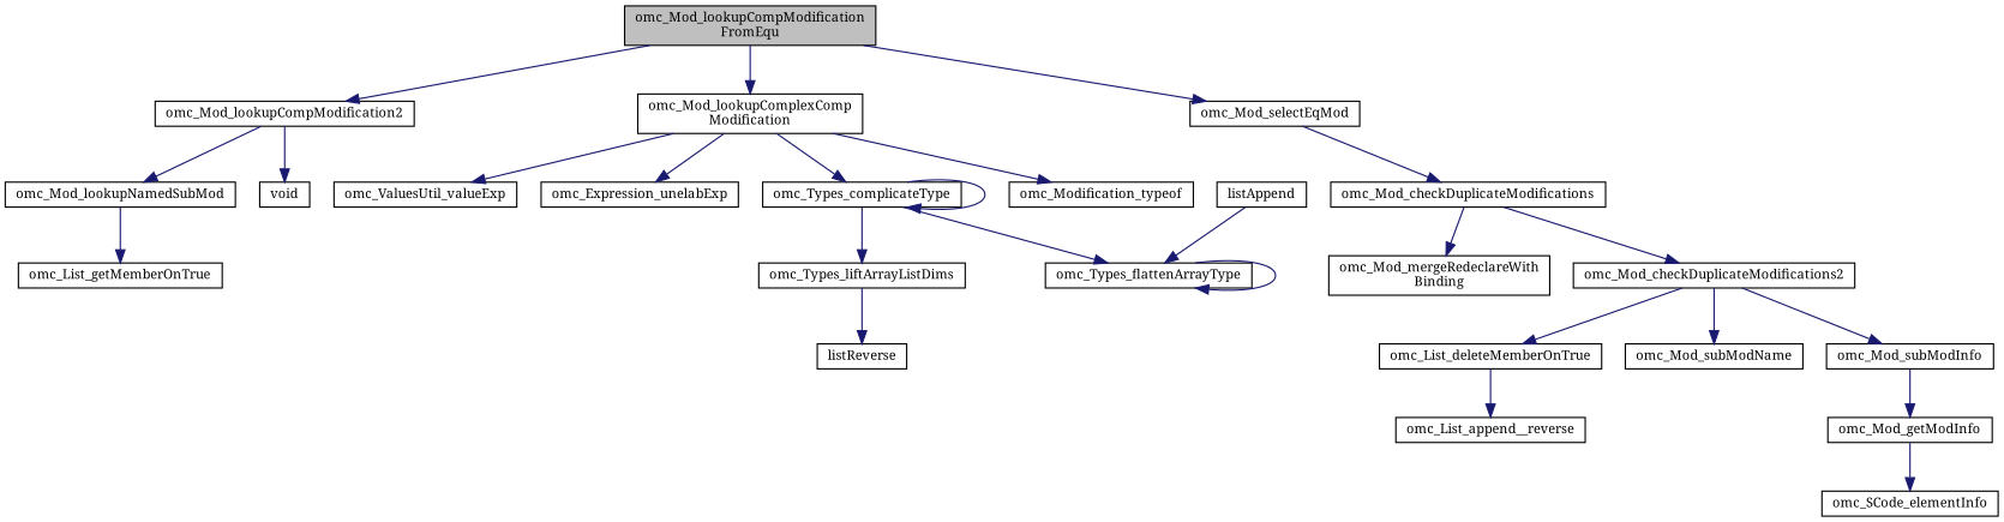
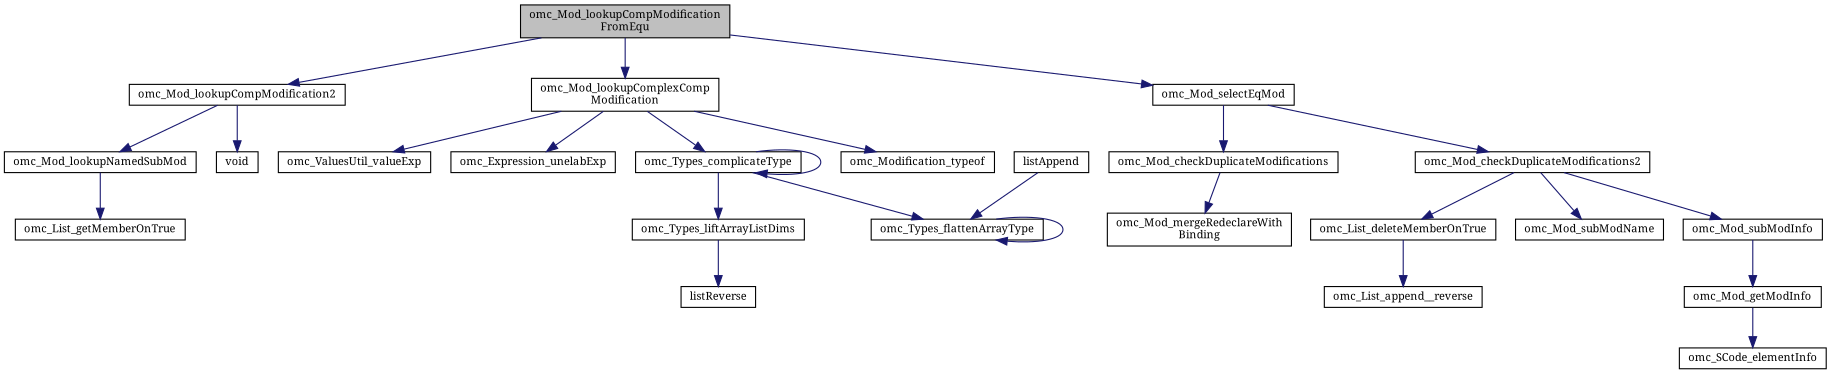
  digraph {
    fontname="Noto Serif"
    rankdir=TB
    node [color=black fillcolor=white fontname="Noto Serif" fontsize=10 shape=record style=filled]
    edge [color=midnightblue fontname="Noto Serif" fontsize=10 labelfontname=Helvetica labelfontsize=10 style=solid]
    n1 [fillcolor=grey75 fontcolor=black height=0.2 label="omc_Mod_lookupCompModification\lFromEqu" width=0.4]
    n2 [height=0.2 label=omc_Mod_lookupCompModification2 width=0.4]
    n3 [height=0.2 label="omc_Mod_lookupComplexComp\lModification" width=0.4]
    n4 [height=0.2 label=omc_Mod_selectEqMod width=0.4]
    n5 [height=0.2 label=omc_Mod_lookupNamedSubMod width=0.4]
    n6 [height=0.2 label=void width=0.4]
    n7 [height=0.2 label=omc_ValuesUtil_valueExp width=0.4]
    n8 [height=0.2 label=omc_Expression_unelabExp width=0.4]
    n9 [height=0.2 label=omc_Types_complicateType width=0.4]
    n10 [height=0.2 label=omc_Modification_typeof width=0.4]
    n11 [height=0.2 label=omc_Mod_checkDuplicateModifications width=0.4]
    n12 [height=0.2 label=omc_List_getMemberOnTrue width=0.4]
    n13 [height=0.2 label=omc_Types_flattenArrayType width=0.4]
    n14 [height=0.2 label=omc_Types_liftArrayListDims width=0.4]
    n15 [height=0.2 label=listReverse width=0.4]
    n16 [height=0.2 label=listAppend width=0.4]
    n17 [height=0.2 label="omc_Mod_mergeRedeclareWith\lBinding" width=0.4]
    n18 [height=0.2 label=omc_Mod_checkDuplicateModifications2 width=0.4]
    n19 [height=0.2 label=omc_List_deleteMemberOnTrue width=0.4]
    n20 [height=0.2 label=omc_Mod_subModName width=0.4]
    n21 [height=0.2 label=omc_Mod_subModInfo width=0.4]
    n22 [height=0.2 label=omc_List_append__reverse width=0.4]
    n23 [height=0.2 label=omc_Mod_getModInfo width=0.4]
    n24 [height=0.2 label=omc_SCode_elementInfo width=0.4]
    n1 -> n2
    n1 -> n3
    n1 -> n4
    n2 -> n5
    n2 -> n6
    n3 -> n7
    n3 -> n8
    n3 -> n9
    n3 -> n10
    n4 -> n11
    n5 -> n12
    n9 -> n9
    n9 -> n13
    n9 -> n14
    n11 -> n17
-   n11 -> n18
+   n4 -> n18
    n13 -> n13
    n14 -> n15
    n16 -> n13
    n18 -> n19
    n18 -> n20
    n18 -> n21
    n19 -> n22
    n21 -> n23
    n23 -> n24
  }
